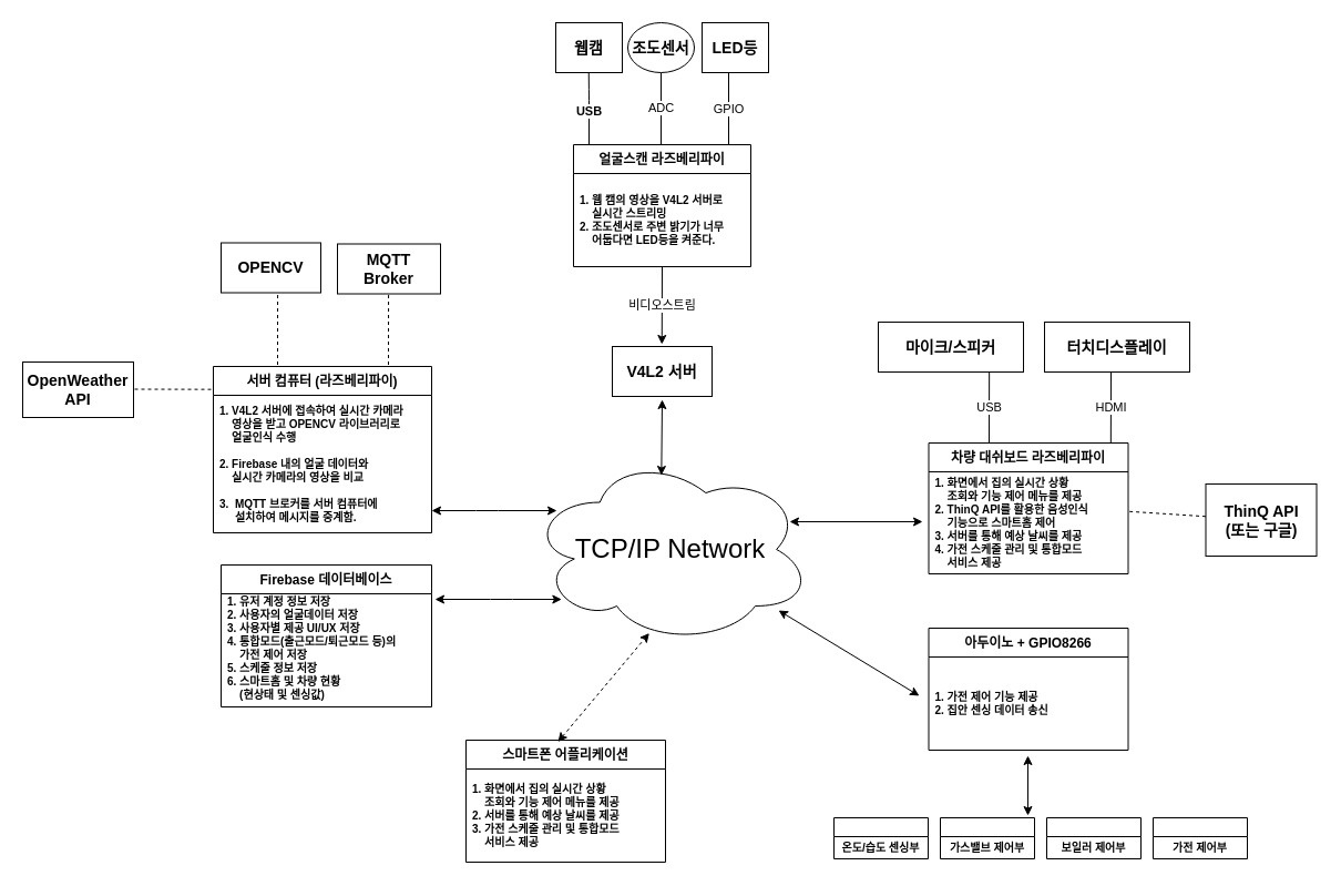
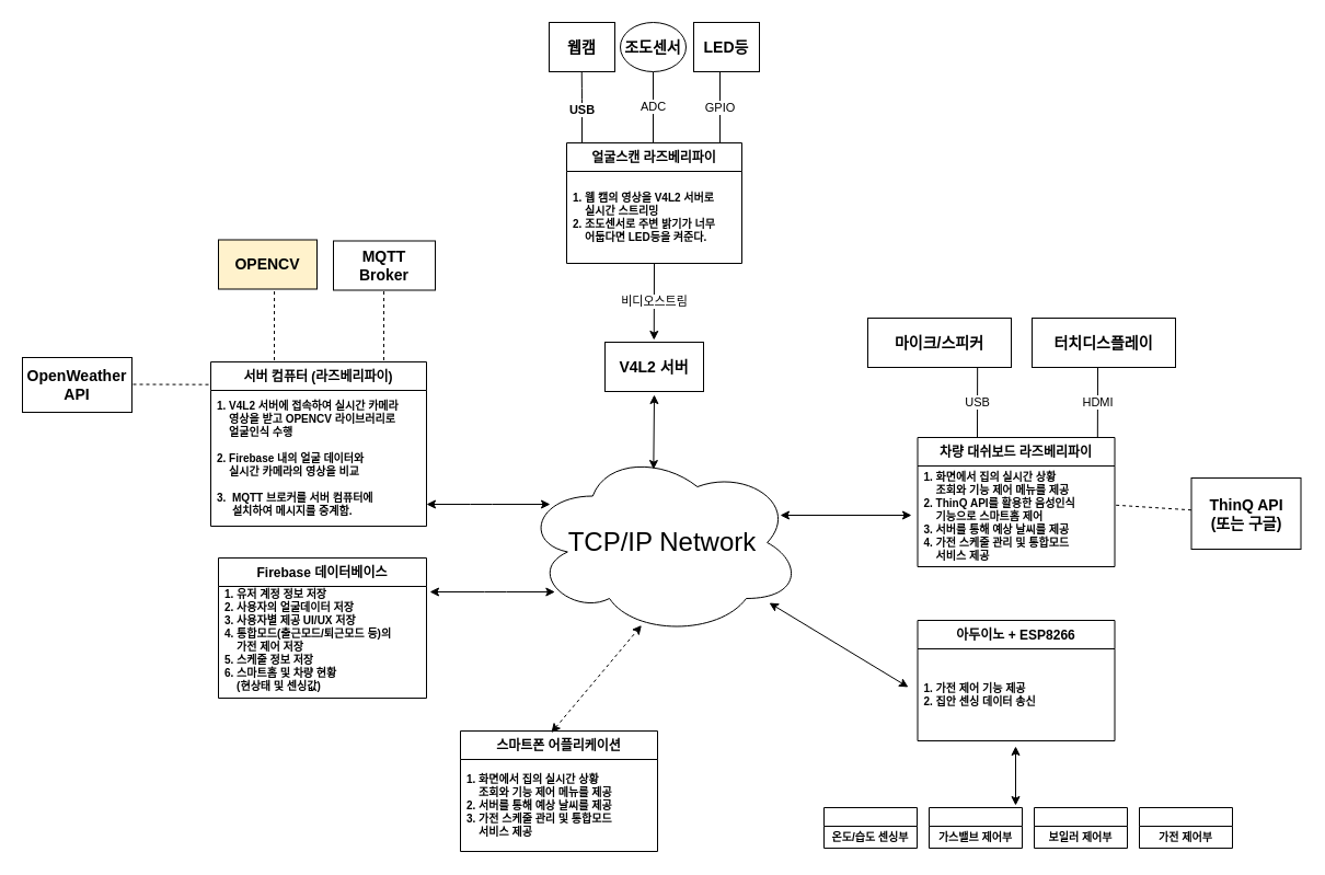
  <mxCell id="0" />
  <mxCell id="1" parent="0" />
  <mxCell id="2" value="&lt;b&gt;USB&lt;/b&gt;" style="endArrow=none;html=1;" parent="1" edge="1"><mxGeometry x="-0.077" width="50" height="50" relative="1" as="geometry"><mxPoint x="531" y="130" as="sourcePoint" /><mxPoint x="530.75" y="65" as="targetPoint" /><Array as="points"><mxPoint x="531" y="90" /></Array><mxPoint as="offset" /></mxGeometry></mxCell>
  <mxCell id="3" value="얼굴스캔 라즈베리파이" style="swimlane;fontStyle=1;childLayout=stackLayout;horizontal=1;startSize=26;horizontalStack=0;resizeParent=1;resizeParentMax=0;resizeLast=0;collapsible=1;marginBottom=0;" parent="1" vertex="1"><mxGeometry x="517" y="130" width="160" height="110" as="geometry" /></mxCell>
  <mxCell id="4" value="1. 웹 캠의 영상을 V4L2 서버로&#10;    실시간 스트리밍&#10;2. 조도센서로 주변 밝기가 너무&#10;    어둡다면 LED등을 켜준다." style="text;strokeColor=none;fillColor=none;align=left;verticalAlign=middle;spacingLeft=4;spacingRight=4;overflow=hidden;rotatable=0;points=[[0,0.5],[1,0.5]];portConstraint=eastwest;fontSize=10;fontStyle=1" parent="3" vertex="1"><mxGeometry y="26" width="160" height="84" as="geometry" /></mxCell>
  <mxCell id="5" value="ADC" style="endArrow=none;html=1;entryX=0.5;entryY=1;entryDx=0;entryDy=0;" parent="1" target="23" edge="1"><mxGeometry width="50" height="50" relative="1" as="geometry"><mxPoint x="596" y="130" as="sourcePoint" /><mxPoint x="596" y="70" as="targetPoint" /></mxGeometry></mxCell>
  <mxCell id="6" value="&lt;font style=&quot;font-size: 14px&quot;&gt;&lt;b&gt;V4L2 서버&lt;/b&gt;&lt;/font&gt;" style="rounded=0;whiteSpace=wrap;html=1;fontSize=10;fillColor=#ffffff;align=center;" parent="1" vertex="1"><mxGeometry x="552" y="312" width="90" height="45" as="geometry" /></mxCell>
  <mxCell id="7" value="서버 컴퓨터 (라즈베리파이)" style="swimlane;fontStyle=1;childLayout=stackLayout;horizontal=1;startSize=26;horizontalStack=0;resizeParent=1;resizeParentMax=0;resizeLast=0;collapsible=1;marginBottom=0;" parent="1" vertex="1"><mxGeometry x="192" y="330" width="197" height="150" as="geometry" /></mxCell>
  <mxCell id="8" value="1. V4L2 서버에 접속하여 실시간 카메라 &#10;    영상을 받고 OPENCV 라이브러리로 &#10;    얼굴인식 수행&#10;&#10;2. Firebase 내의 얼굴 데이터와&#10;    실시간 카메라의 영상을 비교&#10;&#10;3.  MQTT 브로커를 서버 컴퓨터에&#10;     설치하여 메시지를 중계함. " style="text;strokeColor=none;fillColor=none;align=left;verticalAlign=middle;spacingLeft=4;spacingRight=4;overflow=hidden;rotatable=0;points=[[0,0.5],[1,0.5]];portConstraint=eastwest;fontSize=10;fontStyle=1" parent="7" vertex="1"><mxGeometry y="26" width="197" height="124" as="geometry" /></mxCell>
  <mxCell id="9" value="차량 대쉬보드 라즈베리파이" style="swimlane;fontStyle=1;childLayout=stackLayout;horizontal=1;startSize=26;horizontalStack=0;resizeParent=1;resizeParentMax=0;resizeLast=0;collapsible=1;marginBottom=0;" parent="1" vertex="1"><mxGeometry x="837.5" y="399" width="180" height="118" as="geometry" /></mxCell>
  <mxCell id="10" value="1. 화면에서 집의 실시간 상황&#10;    조회와 기능 제어 메뉴를 제공&#10;2. ThinQ API를 활용한 음성인식&#10;    기능으로 스마트홈 제어&#10;3. 서버를 통해 예상 날씨를 제공&#10;4. 가전 스케줄 관리 및 통합모드&#10;    서비스 제공" style="text;strokeColor=none;fillColor=none;align=left;verticalAlign=middle;spacingLeft=4;spacingRight=4;overflow=hidden;rotatable=0;points=[[0,0.5],[1,0.5]];portConstraint=eastwest;fontSize=10;fontStyle=1" parent="9" vertex="1"><mxGeometry y="26" width="180" height="92" as="geometry" /></mxCell>
  <mxCell id="11" value="&lt;span style=&quot;font-size: 14px&quot;&gt;&lt;b&gt;ThinQ API&lt;br&gt;(또는 구글)&lt;br&gt;&lt;/b&gt;&lt;/span&gt;" style="rounded=0;whiteSpace=wrap;html=1;fontSize=10;fillColor=#ffffff;align=center;" parent="1" vertex="1"><mxGeometry x="1087.5" y="436" width="100" height="65" as="geometry" /></mxCell>
- <mxCell id="12" value="&lt;span style=&quot;font-size: 14px&quot;&gt;&lt;b&gt;OPENCV&lt;/b&gt;&lt;/span&gt;" style="rounded=0;whiteSpace=wrap;html=1;fontSize=10;fillColor=#ffffff;align=center;" parent="1" vertex="1"><mxGeometry x="199" y="218.5" width="90" height="45" as="geometry" /></mxCell>
+ <mxCell id="12" value="&lt;span style=&quot;font-size: 14px&quot;&gt;&lt;b&gt;OPENCV&lt;/b&gt;&lt;/span&gt;" style="rounded=0;whiteSpace=wrap;html=1;fontSize=10;fillColor=#fff2cc;align=center;" parent="1" vertex="1"><mxGeometry x="199" y="218.5" width="90" height="45" as="geometry" /></mxCell>
  <mxCell id="13" value="&lt;span style=&quot;font-size: 14px&quot;&gt;&lt;b&gt;OpenWeather API&lt;/b&gt;&lt;/span&gt;" style="rounded=0;whiteSpace=wrap;html=1;fontSize=10;fillColor=#ffffff;align=center;" parent="1" vertex="1"><mxGeometry x="20" y="326" width="100" height="50" as="geometry" /></mxCell>
  <mxCell id="14" value="Firebase 데이터베이스" style="swimlane;fontStyle=1;childLayout=stackLayout;horizontal=1;startSize=26;horizontalStack=0;resizeParent=1;resizeParentMax=0;resizeLast=0;collapsible=1;marginBottom=0;" parent="1" vertex="1"><mxGeometry x="199" y="509" width="190" height="128" as="geometry" /></mxCell>
  <mxCell id="15" value="1. 유저 계정 정보 저장&#10;2. 사용자의 얼굴데이터 저장&#10;3. 사용자별 제공 UI/UX 저장&#10;4. 통합모드(출근모드/퇴근모드 등)의 &#10;    가전 제어 저장&#10;5. 스케줄 정보 저장&#10;6. 스마트홈 및 차량 현황&#10;    (현상태 및 센싱값)&#10;" style="text;strokeColor=none;fillColor=none;align=left;verticalAlign=middle;spacingLeft=4;spacingRight=4;overflow=hidden;rotatable=0;points=[[0,0.5],[1,0.5]];portConstraint=eastwest;fontSize=10;fontStyle=1" parent="14" vertex="1"><mxGeometry y="26" width="190" height="102" as="geometry" /></mxCell>
  <mxCell id="16" value="" style="endArrow=none;dashed=1;html=1;fontSize=10;" parent="1" source="11" edge="1"><mxGeometry width="50" height="50" relative="1" as="geometry"><mxPoint x="1077.5" y="460.71" as="sourcePoint" /><mxPoint x="1017.5" y="460.71" as="targetPoint" /></mxGeometry></mxCell>
  <mxCell id="17" value="" style="endArrow=none;dashed=1;html=1;fontSize=10;" parent="1" edge="1"><mxGeometry width="50" height="50" relative="1" as="geometry"><mxPoint x="190" y="350.669" as="sourcePoint" /><mxPoint x="120" y="350.5" as="targetPoint" /></mxGeometry></mxCell>
  <mxCell id="18" value="&lt;span style=&quot;font-size: 14px&quot;&gt;&lt;b&gt;MQTT&lt;br&gt;Broker&lt;/b&gt;&lt;br&gt;&lt;/span&gt;" style="rounded=0;whiteSpace=wrap;html=1;fontSize=10;fillColor=#ffffff;align=center;" parent="1" vertex="1"><mxGeometry x="304" y="219.5" width="93" height="45" as="geometry" /></mxCell>
  <mxCell id="19" value="&lt;font style=&quot;font-size: 24px&quot;&gt;TCP/IP Network&lt;/font&gt;" style="ellipse;shape=cloud;whiteSpace=wrap;html=1;" parent="1" vertex="1"><mxGeometry x="477" y="410" width="255" height="170" as="geometry" /></mxCell>
  <mxCell id="20" value="비디오스트림" style="endArrow=classic;html=1;" parent="1" edge="1"><mxGeometry width="50" height="50" relative="1" as="geometry"><mxPoint x="597" y="240" as="sourcePoint" /><mxPoint x="596.76" y="310" as="targetPoint" /></mxGeometry></mxCell>
  <mxCell id="21" value="" style="endArrow=classic;startArrow=classic;html=1;exitX=0.468;exitY=0.106;exitDx=0;exitDy=0;exitPerimeter=0;" parent="1" source="19" edge="1"><mxGeometry width="50" height="50" relative="1" as="geometry"><mxPoint x="596.66" y="330" as="sourcePoint" /><mxPoint x="597" y="360" as="targetPoint" /></mxGeometry></mxCell>
  <mxCell id="22" value="&lt;span style=&quot;font-size: 14px&quot;&gt;&lt;b&gt;웹캠&lt;/b&gt;&lt;/span&gt;" style="rounded=0;whiteSpace=wrap;html=1;fontSize=10;fillColor=#ffffff;align=center;" parent="1" vertex="1"><mxGeometry x="501" y="20" width="60" height="45" as="geometry" /></mxCell>
  <mxCell id="23" value="&lt;span style=&quot;font-size: 14px&quot;&gt;&lt;b&gt;조도센서&lt;/b&gt;&lt;/span&gt;" style="ellipse;whiteSpace=wrap;html=1;fontSize=10;fillColor=#ffffff;align=center;" parent="1" vertex="1"><mxGeometry x="566" y="20" width="60" height="45" as="geometry" /></mxCell>
  <mxCell id="24" value="&lt;span style=&quot;font-size: 14px&quot;&gt;&lt;b&gt;LED등&lt;/b&gt;&lt;/span&gt;" style="rounded=0;whiteSpace=wrap;html=1;fontSize=10;fillColor=#ffffff;align=center;" parent="1" vertex="1"><mxGeometry x="633" y="20" width="60" height="45" as="geometry" /></mxCell>
  <mxCell id="25" value="GPIO" style="endArrow=none;html=1;entryX=0.5;entryY=1;entryDx=0;entryDy=0;" parent="1" edge="1"><mxGeometry width="50" height="50" relative="1" as="geometry"><mxPoint x="657" y="130" as="sourcePoint" /><mxPoint x="657" y="65.5" as="targetPoint" /></mxGeometry></mxCell>
  <mxCell id="26" value="&lt;span style=&quot;font-size: 14px&quot;&gt;&lt;b&gt;마이크/스피커&lt;/b&gt;&lt;/span&gt;" style="rounded=0;whiteSpace=wrap;html=1;fontSize=10;fillColor=#ffffff;align=center;" parent="1" vertex="1"><mxGeometry x="792" y="290" width="131" height="45" as="geometry" /></mxCell>
  <mxCell id="27" value="&lt;span style=&quot;font-size: 14px&quot;&gt;&lt;b&gt;터치디스플레이&lt;/b&gt;&lt;/span&gt;" style="rounded=0;whiteSpace=wrap;html=1;fontSize=10;fillColor=#ffffff;align=center;" parent="1" vertex="1"><mxGeometry x="942" y="290" width="131" height="45" as="geometry" /></mxCell>
  <mxCell id="28" value="HDMI" style="endArrow=none;html=1;entryX=0.5;entryY=1;entryDx=0;entryDy=0;exitX=0.913;exitY=-0.003;exitDx=0;exitDy=0;exitPerimeter=0;" parent="1" source="9" edge="1"><mxGeometry width="50" height="50" relative="1" as="geometry"><mxPoint x="1002" y="396" as="sourcePoint" /><mxPoint x="1002" y="335" as="targetPoint" /></mxGeometry></mxCell>
  <mxCell id="29" value="USB" style="endArrow=none;html=1;entryX=0.5;entryY=1;entryDx=0;entryDy=0;exitX=0.913;exitY=-0.003;exitDx=0;exitDy=0;exitPerimeter=0;" parent="1" edge="1"><mxGeometry width="50" height="50" relative="1" as="geometry"><mxPoint x="892" y="399" as="sourcePoint" /><mxPoint x="892.16" y="335.33" as="targetPoint" /></mxGeometry></mxCell>
  <mxCell id="30" value="" style="endArrow=classic;startArrow=classic;html=1;" parent="1" edge="1"><mxGeometry width="50" height="50" relative="1" as="geometry"><mxPoint x="832" y="470" as="sourcePoint" /><mxPoint x="712" y="470" as="targetPoint" /></mxGeometry></mxCell>
  <mxCell id="31" value="" style="endArrow=classic;startArrow=classic;html=1;exitX=0.468;exitY=0.106;exitDx=0;exitDy=0;exitPerimeter=0;" parent="1" edge="1"><mxGeometry width="50" height="50" relative="1" as="geometry"><mxPoint x="506.34" y="540.02" as="sourcePoint" /><mxPoint x="392" y="540" as="targetPoint" /><Array as="points"><mxPoint x="452" y="540" /></Array></mxGeometry></mxCell>
  <mxCell id="32" value="" style="endArrow=none;dashed=1;html=1;" parent="1" edge="1"><mxGeometry width="50" height="50" relative="1" as="geometry"><mxPoint x="350" y="328.5" as="sourcePoint" /><mxPoint x="350.08" y="263.5" as="targetPoint" /></mxGeometry></mxCell>
  <mxCell id="33" value="" style="endArrow=none;dashed=1;html=1;" parent="1" edge="1"><mxGeometry width="50" height="50" relative="1" as="geometry"><mxPoint x="250" y="328.5" as="sourcePoint" /><mxPoint x="250.08" y="263.5" as="targetPoint" /></mxGeometry></mxCell>
  <mxCell id="34" value="" style="endArrow=classic;startArrow=classic;html=1;" parent="1" edge="1"><mxGeometry width="50" height="50" relative="1" as="geometry"><mxPoint x="502" y="460" as="sourcePoint" /><mxPoint x="389" y="460" as="targetPoint" /><Array as="points"><mxPoint x="439" y="460" /></Array></mxGeometry></mxCell>
- <mxCell id="35" value="아두이노 + GPIO8266" style="swimlane;fontStyle=1;childLayout=stackLayout;horizontal=1;startSize=26;horizontalStack=0;resizeParent=1;resizeParentMax=0;resizeLast=0;collapsible=1;marginBottom=0;" parent="1" vertex="1"><mxGeometry x="837.5" y="566" width="180" height="110" as="geometry" /></mxCell>
+ <mxCell id="35" value="아두이노 + ESP8266" style="swimlane;fontStyle=1;childLayout=stackLayout;horizontal=1;startSize=26;horizontalStack=0;resizeParent=1;resizeParentMax=0;resizeLast=0;collapsible=1;marginBottom=0;" parent="1" vertex="1"><mxGeometry x="837.5" y="566" width="180" height="110" as="geometry" /></mxCell>
  <mxCell id="36" value="1. 가전 제어 기능 제공&#10;2. 집안 센싱 데이터 송신" style="text;strokeColor=none;fillColor=none;align=left;verticalAlign=middle;spacingLeft=4;spacingRight=4;overflow=hidden;rotatable=0;points=[[0,0.5],[1,0.5]];portConstraint=eastwest;fontSize=10;fontStyle=1" parent="35" vertex="1"><mxGeometry y="26" width="180" height="84" as="geometry" /></mxCell>
  <mxCell id="37" value="" style="endArrow=classic;startArrow=classic;html=1;fontSize=10;" parent="35" edge="1"><mxGeometry width="50" height="50" relative="1" as="geometry"><mxPoint x="89.5" y="169" as="sourcePoint" /><mxPoint x="89.5" y="115" as="targetPoint" /></mxGeometry></mxCell>
  <mxCell id="38" value="" style="endArrow=classic;startArrow=classic;html=1;" parent="1" edge="1"><mxGeometry width="50" height="50" relative="1" as="geometry"><mxPoint x="829" y="627" as="sourcePoint" /><mxPoint x="702" y="550" as="targetPoint" /></mxGeometry></mxCell>
  <mxCell id="39" value="" style="swimlane;fontStyle=1;childLayout=stackLayout;horizontal=1;startSize=17;horizontalStack=0;resizeParent=1;resizeParentMax=0;resizeLast=0;collapsible=1;marginBottom=0;" parent="1" vertex="1"><mxGeometry x="752" y="737" width="85" height="37" as="geometry" /></mxCell>
  <mxCell id="40" value="&lt;b&gt;온도/습도 센싱부&lt;/b&gt;" style="text;html=1;strokeColor=none;fillColor=none;align=center;verticalAlign=middle;whiteSpace=wrap;rounded=0;fontSize=10;" parent="39" vertex="1"><mxGeometry y="17" width="85" height="20" as="geometry" /></mxCell>
  <mxCell id="41" value="" style="swimlane;fontStyle=1;childLayout=stackLayout;horizontal=1;startSize=17;horizontalStack=0;resizeParent=1;resizeParentMax=0;resizeLast=0;collapsible=1;marginBottom=0;" parent="1" vertex="1"><mxGeometry x="848" y="737" width="85" height="37" as="geometry" /></mxCell>
  <mxCell id="42" value="&lt;b&gt;가스밸브 제어부&lt;/b&gt;" style="text;html=1;strokeColor=none;fillColor=none;align=center;verticalAlign=middle;whiteSpace=wrap;rounded=0;fontSize=10;" parent="41" vertex="1"><mxGeometry y="17" width="85" height="20" as="geometry" /></mxCell>
  <mxCell id="43" value="" style="swimlane;fontStyle=1;childLayout=stackLayout;horizontal=1;startSize=17;horizontalStack=0;resizeParent=1;resizeParentMax=0;resizeLast=0;collapsible=1;marginBottom=0;" parent="1" vertex="1"><mxGeometry x="944" y="737" width="85" height="37" as="geometry" /></mxCell>
  <mxCell id="44" value="&lt;b&gt;보일러 제어부&lt;/b&gt;" style="text;html=1;strokeColor=none;fillColor=none;align=center;verticalAlign=middle;whiteSpace=wrap;rounded=0;fontSize=10;" parent="43" vertex="1"><mxGeometry y="17" width="85" height="20" as="geometry" /></mxCell>
  <mxCell id="45" value="" style="swimlane;fontStyle=1;childLayout=stackLayout;horizontal=1;startSize=17;horizontalStack=0;resizeParent=1;resizeParentMax=0;resizeLast=0;collapsible=1;marginBottom=0;" parent="1" vertex="1"><mxGeometry x="1040" y="737" width="85" height="37" as="geometry" /></mxCell>
  <mxCell id="46" value="&lt;b&gt;가전 제어부&lt;/b&gt;" style="text;html=1;strokeColor=none;fillColor=none;align=center;verticalAlign=middle;whiteSpace=wrap;rounded=0;fontSize=10;" parent="45" vertex="1"><mxGeometry y="17" width="85" height="20" as="geometry" /></mxCell>
  <mxCell id="47" value="스마트폰 어플리케이션" style="swimlane;fontStyle=1;childLayout=stackLayout;horizontal=1;startSize=26;horizontalStack=0;resizeParent=1;resizeParentMax=0;resizeLast=0;collapsible=1;marginBottom=0;" parent="1" vertex="1"><mxGeometry x="420" y="667" width="180" height="110" as="geometry" /></mxCell>
  <mxCell id="48" value="1. 화면에서 집의 실시간 상황&#10;    조회와 기능 제어 메뉴를 제공&#10;2. 서버를 통해 예상 날씨를 제공&#10;3. 가전 스케줄 관리 및 통합모드&#10;    서비스 제공" style="text;strokeColor=none;fillColor=none;align=left;verticalAlign=middle;spacingLeft=4;spacingRight=4;overflow=hidden;rotatable=0;points=[[0,0.5],[1,0.5]];portConstraint=eastwest;fontSize=10;fontStyle=1" parent="47" vertex="1"><mxGeometry y="26" width="180" height="84" as="geometry" /></mxCell>
  <mxCell id="49" value="" style="endArrow=classic;startArrow=classic;html=1;entryX=0.425;entryY=0.944;entryDx=0;entryDy=0;entryPerimeter=0;exitX=0.461;exitY=0.014;exitDx=0;exitDy=0;exitPerimeter=0;dashed=1;" parent="1" source="47" target="19" edge="1"><mxGeometry width="50" height="50" relative="1" as="geometry"><mxPoint x="839" y="637" as="sourcePoint" /><mxPoint x="712" y="560" as="targetPoint" /></mxGeometry></mxCell>
